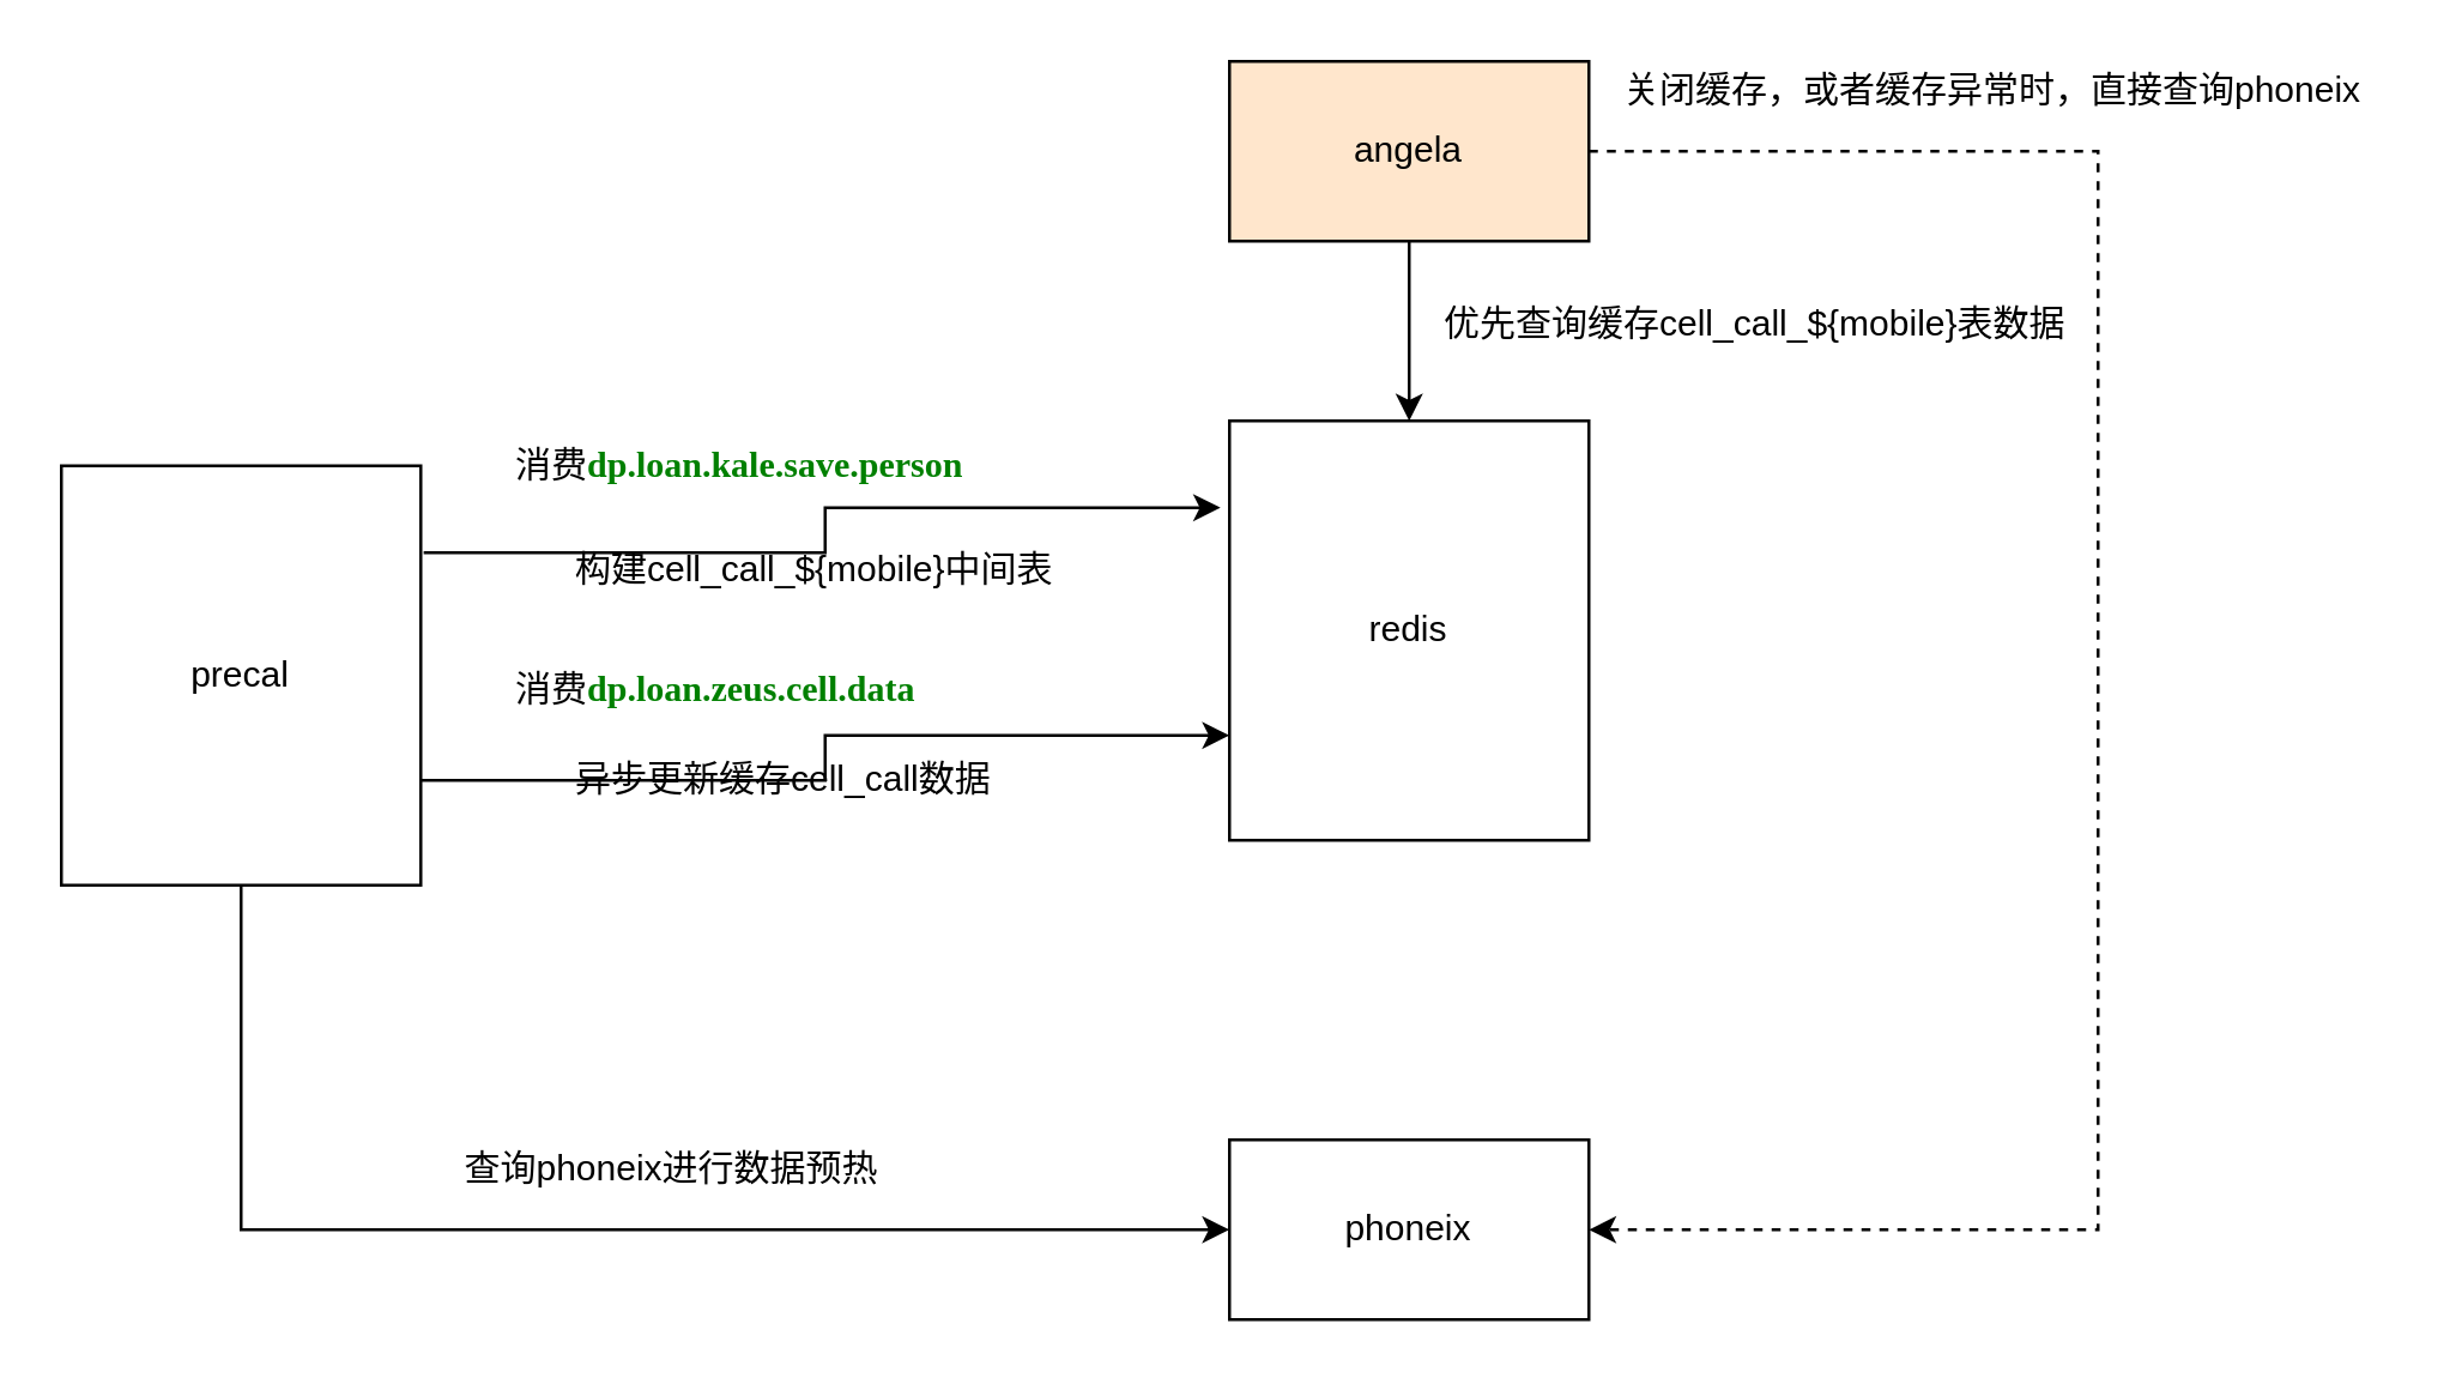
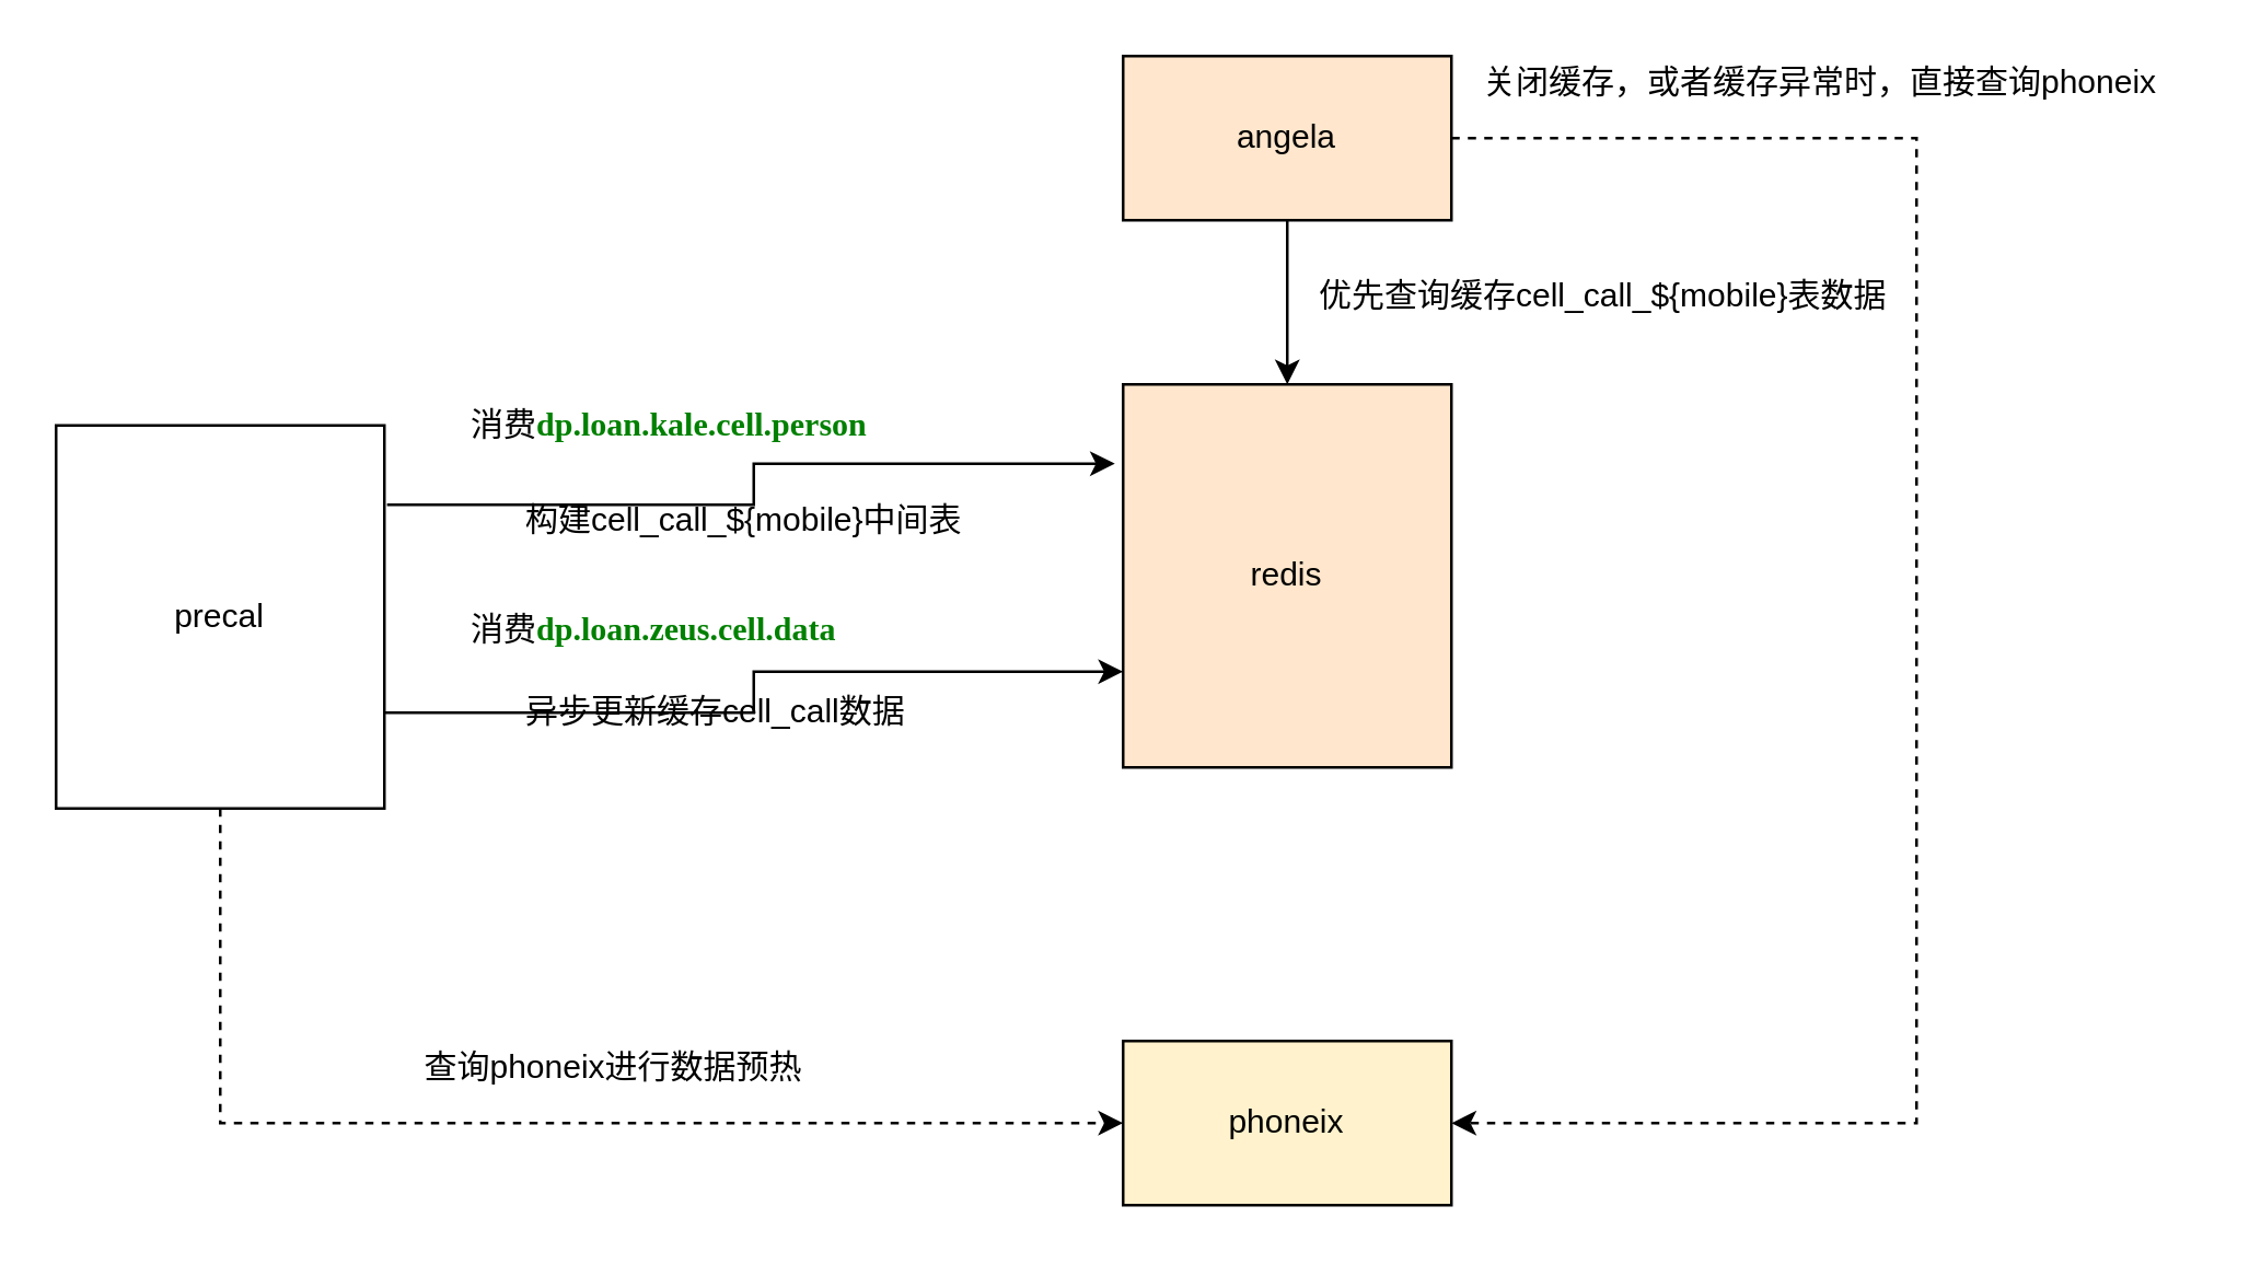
  <mxCell id="0" />
  <mxCell id="1" parent="0" />
  <mxCell id="2" style="edgeStyle=orthogonalEdgeStyle;rounded=0;orthogonalLoop=1;jettySize=auto;html=1;exitX=0.5;exitY=1;exitDx=0;exitDy=0;entryX=0.5;entryY=0;entryDx=0;entryDy=0;" edge="1" parent="1" source="4" target="5"><mxGeometry relative="1" as="geometry" /></mxCell>
  <mxCell id="3" style="edgeStyle=orthogonalEdgeStyle;rounded=0;orthogonalLoop=1;jettySize=auto;html=1;entryX=1;entryY=0.5;entryDx=0;entryDy=0;dashed=1;" edge="1" parent="1" source="4" target="6"><mxGeometry relative="1" as="geometry"><Array as="points"><mxPoint x="700" y="50" /><mxPoint x="700" y="410" /></Array></mxGeometry></mxCell>
  <mxCell id="4" value="angela" style="rounded=0;whiteSpace=wrap;html=1;fillColor=#ffe6cc;" vertex="1" parent="1"><mxGeometry x="410" y="20" width="120" height="60" as="geometry" /></mxCell>
- <mxCell id="5" value="redis" style="rounded=0;whiteSpace=wrap;html=1;" vertex="1" parent="1"><mxGeometry x="410" y="140" width="120" height="140" as="geometry" /></mxCell>
- <mxCell id="6" value="phoneix" style="rounded=0;whiteSpace=wrap;html=1;" vertex="1" parent="1"><mxGeometry x="410" y="380" width="120" height="60" as="geometry" /></mxCell>
+ <mxCell id="5" value="redis" style="rounded=0;whiteSpace=wrap;html=1;fillColor=#ffe6cc;" vertex="1" parent="1"><mxGeometry x="410" y="140" width="120" height="140" as="geometry" /></mxCell>
+ <mxCell id="6" value="phoneix" style="rounded=0;whiteSpace=wrap;html=1;fillColor=#fff2cc;" vertex="1" parent="1"><mxGeometry x="410" y="380" width="120" height="60" as="geometry" /></mxCell>
  <mxCell id="7" style="edgeStyle=orthogonalEdgeStyle;rounded=0;orthogonalLoop=1;jettySize=auto;html=1;entryX=-0.025;entryY=0.207;entryDx=0;entryDy=0;exitX=1.008;exitY=0.207;exitDx=0;exitDy=0;exitPerimeter=0;entryPerimeter=0;" edge="1" parent="1" source="10" target="5"><mxGeometry relative="1" as="geometry" /></mxCell>
- <mxCell id="8" style="edgeStyle=orthogonalEdgeStyle;rounded=0;orthogonalLoop=1;jettySize=auto;html=1;exitX=0.5;exitY=1;exitDx=0;exitDy=0;entryX=0;entryY=0.5;entryDx=0;entryDy=0;dashed=0;" edge="1" parent="1" source="10" target="6"><mxGeometry relative="1" as="geometry" /></mxCell>
+ <mxCell id="8" style="edgeStyle=orthogonalEdgeStyle;rounded=0;orthogonalLoop=1;jettySize=auto;html=1;exitX=0.5;exitY=1;exitDx=0;exitDy=0;entryX=0;entryY=0.5;entryDx=0;entryDy=0;dashed=1;" edge="1" parent="1" source="10" target="6"><mxGeometry relative="1" as="geometry" /></mxCell>
  <mxCell id="9" style="edgeStyle=orthogonalEdgeStyle;rounded=0;orthogonalLoop=1;jettySize=auto;html=1;exitX=1;exitY=0.75;exitDx=0;exitDy=0;entryX=0;entryY=0.75;entryDx=0;entryDy=0;" edge="1" parent="1" source="10" target="5"><mxGeometry relative="1" as="geometry" /></mxCell>
  <mxCell id="10" value="precal" style="rounded=0;whiteSpace=wrap;html=1;" vertex="1" parent="1"><mxGeometry x="20" y="155" width="120" height="140" as="geometry" /></mxCell>
  <mxCell id="11" value="优先查询缓存cell_call_${mobile}表数据" style="text;html=1;resizable=0;points=[];autosize=1;align=left;verticalAlign=top;spacingTop=-4;" vertex="1" parent="1"><mxGeometry x="480" y="98" width="220" height="20" as="geometry" /></mxCell>
- <mxCell id="12" value="消费&lt;span style=&quot;color: rgb(0 , 128 , 0) ; font-weight: bold ; background-color: rgb(255 , 255 , 255) ; font-family: &amp;#34;menlo&amp;#34; ; font-size: 9pt&quot;&gt;dp.loan.kale.save.person&lt;/span&gt;" style="text;html=1;resizable=0;points=[];autosize=1;align=left;verticalAlign=top;spacingTop=-4;" vertex="1" parent="1"><mxGeometry x="170" y="145" width="210" height="20" as="geometry" /></mxCell>
+ <mxCell id="12" value="消费&lt;span style=&quot;color: rgb(0 , 128 , 0) ; font-weight: bold ; background-color: rgb(255 , 255 , 255) ; font-family: &amp;#34;menlo&amp;#34; ; font-size: 9pt&quot;&gt;dp.loan.kale.cell.person&lt;/span&gt;" style="text;html=1;resizable=0;points=[];autosize=1;align=left;verticalAlign=top;spacingTop=-4;" vertex="1" parent="1"><mxGeometry x="170" y="145" width="210" height="20" as="geometry" /></mxCell>
  <mxCell id="13" value="构建cell_call_${mobile}中间表" style="text;html=1;resizable=0;points=[];autosize=1;align=left;verticalAlign=top;spacingTop=-4;" vertex="1" parent="1"><mxGeometry x="190" y="180" width="170" height="20" as="geometry" /></mxCell>
  <mxCell id="14" value="关闭缓存，或者缓存异常时，直接查询phoneix" style="text;html=1;resizable=0;points=[];autosize=1;align=left;verticalAlign=top;spacingTop=-4;" vertex="1" parent="1"><mxGeometry x="540" y="20" width="260" height="20" as="geometry" /></mxCell>
  <mxCell id="15" value="查询phoneix进行数据预热" style="text;html=1;resizable=0;points=[];autosize=1;align=left;verticalAlign=top;spacingTop=-4;" vertex="1" parent="1"><mxGeometry x="153" y="380" width="150" height="20" as="geometry" /></mxCell>
  <mxCell id="16" value="消费&lt;span style=&quot;color: rgb(0 , 128 , 0) ; font-weight: bold ; background-color: rgb(255 , 255 , 255) ; font-family: &amp;#34;menlo&amp;#34; ; font-size: 9pt&quot;&gt;dp.loan.zeus.cell.data&lt;/span&gt;" style="text;html=1;resizable=0;points=[];autosize=1;align=left;verticalAlign=top;spacingTop=-4;" vertex="1" parent="1"><mxGeometry x="170" y="220" width="200" height="20" as="geometry" /></mxCell>
  <mxCell id="17" value="异步更新缓存cell_call数据" style="text;html=1;resizable=0;points=[];autosize=1;align=left;verticalAlign=top;spacingTop=-4;" vertex="1" parent="1"><mxGeometry x="190" y="250" width="150" height="20" as="geometry" /></mxCell>
